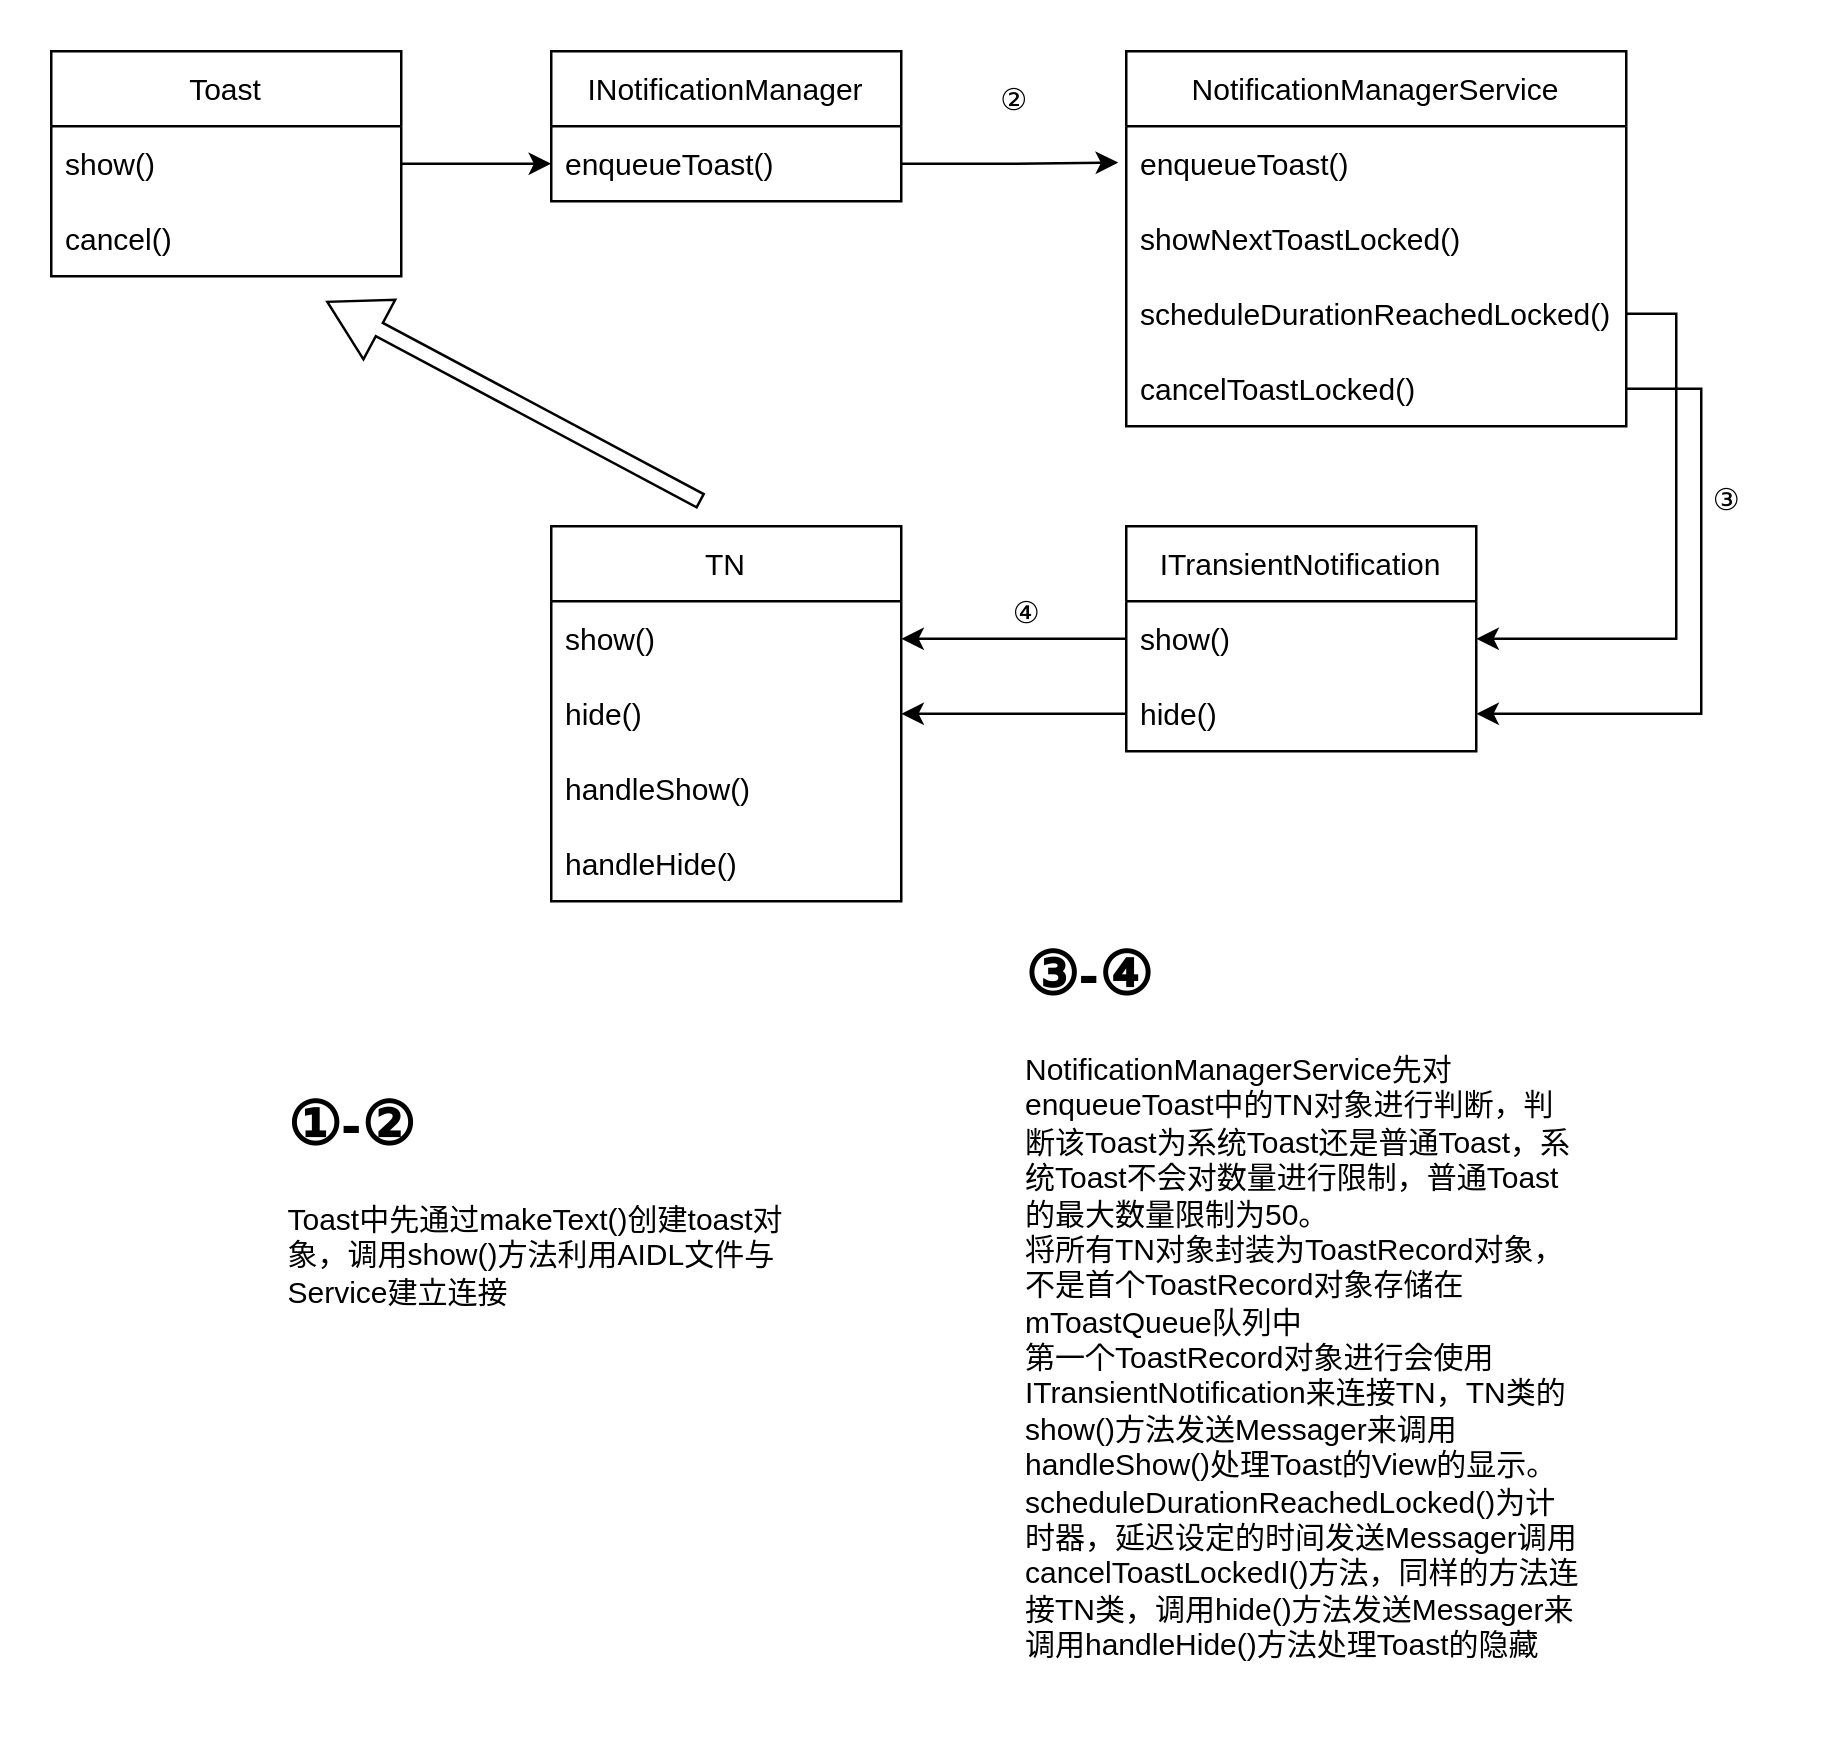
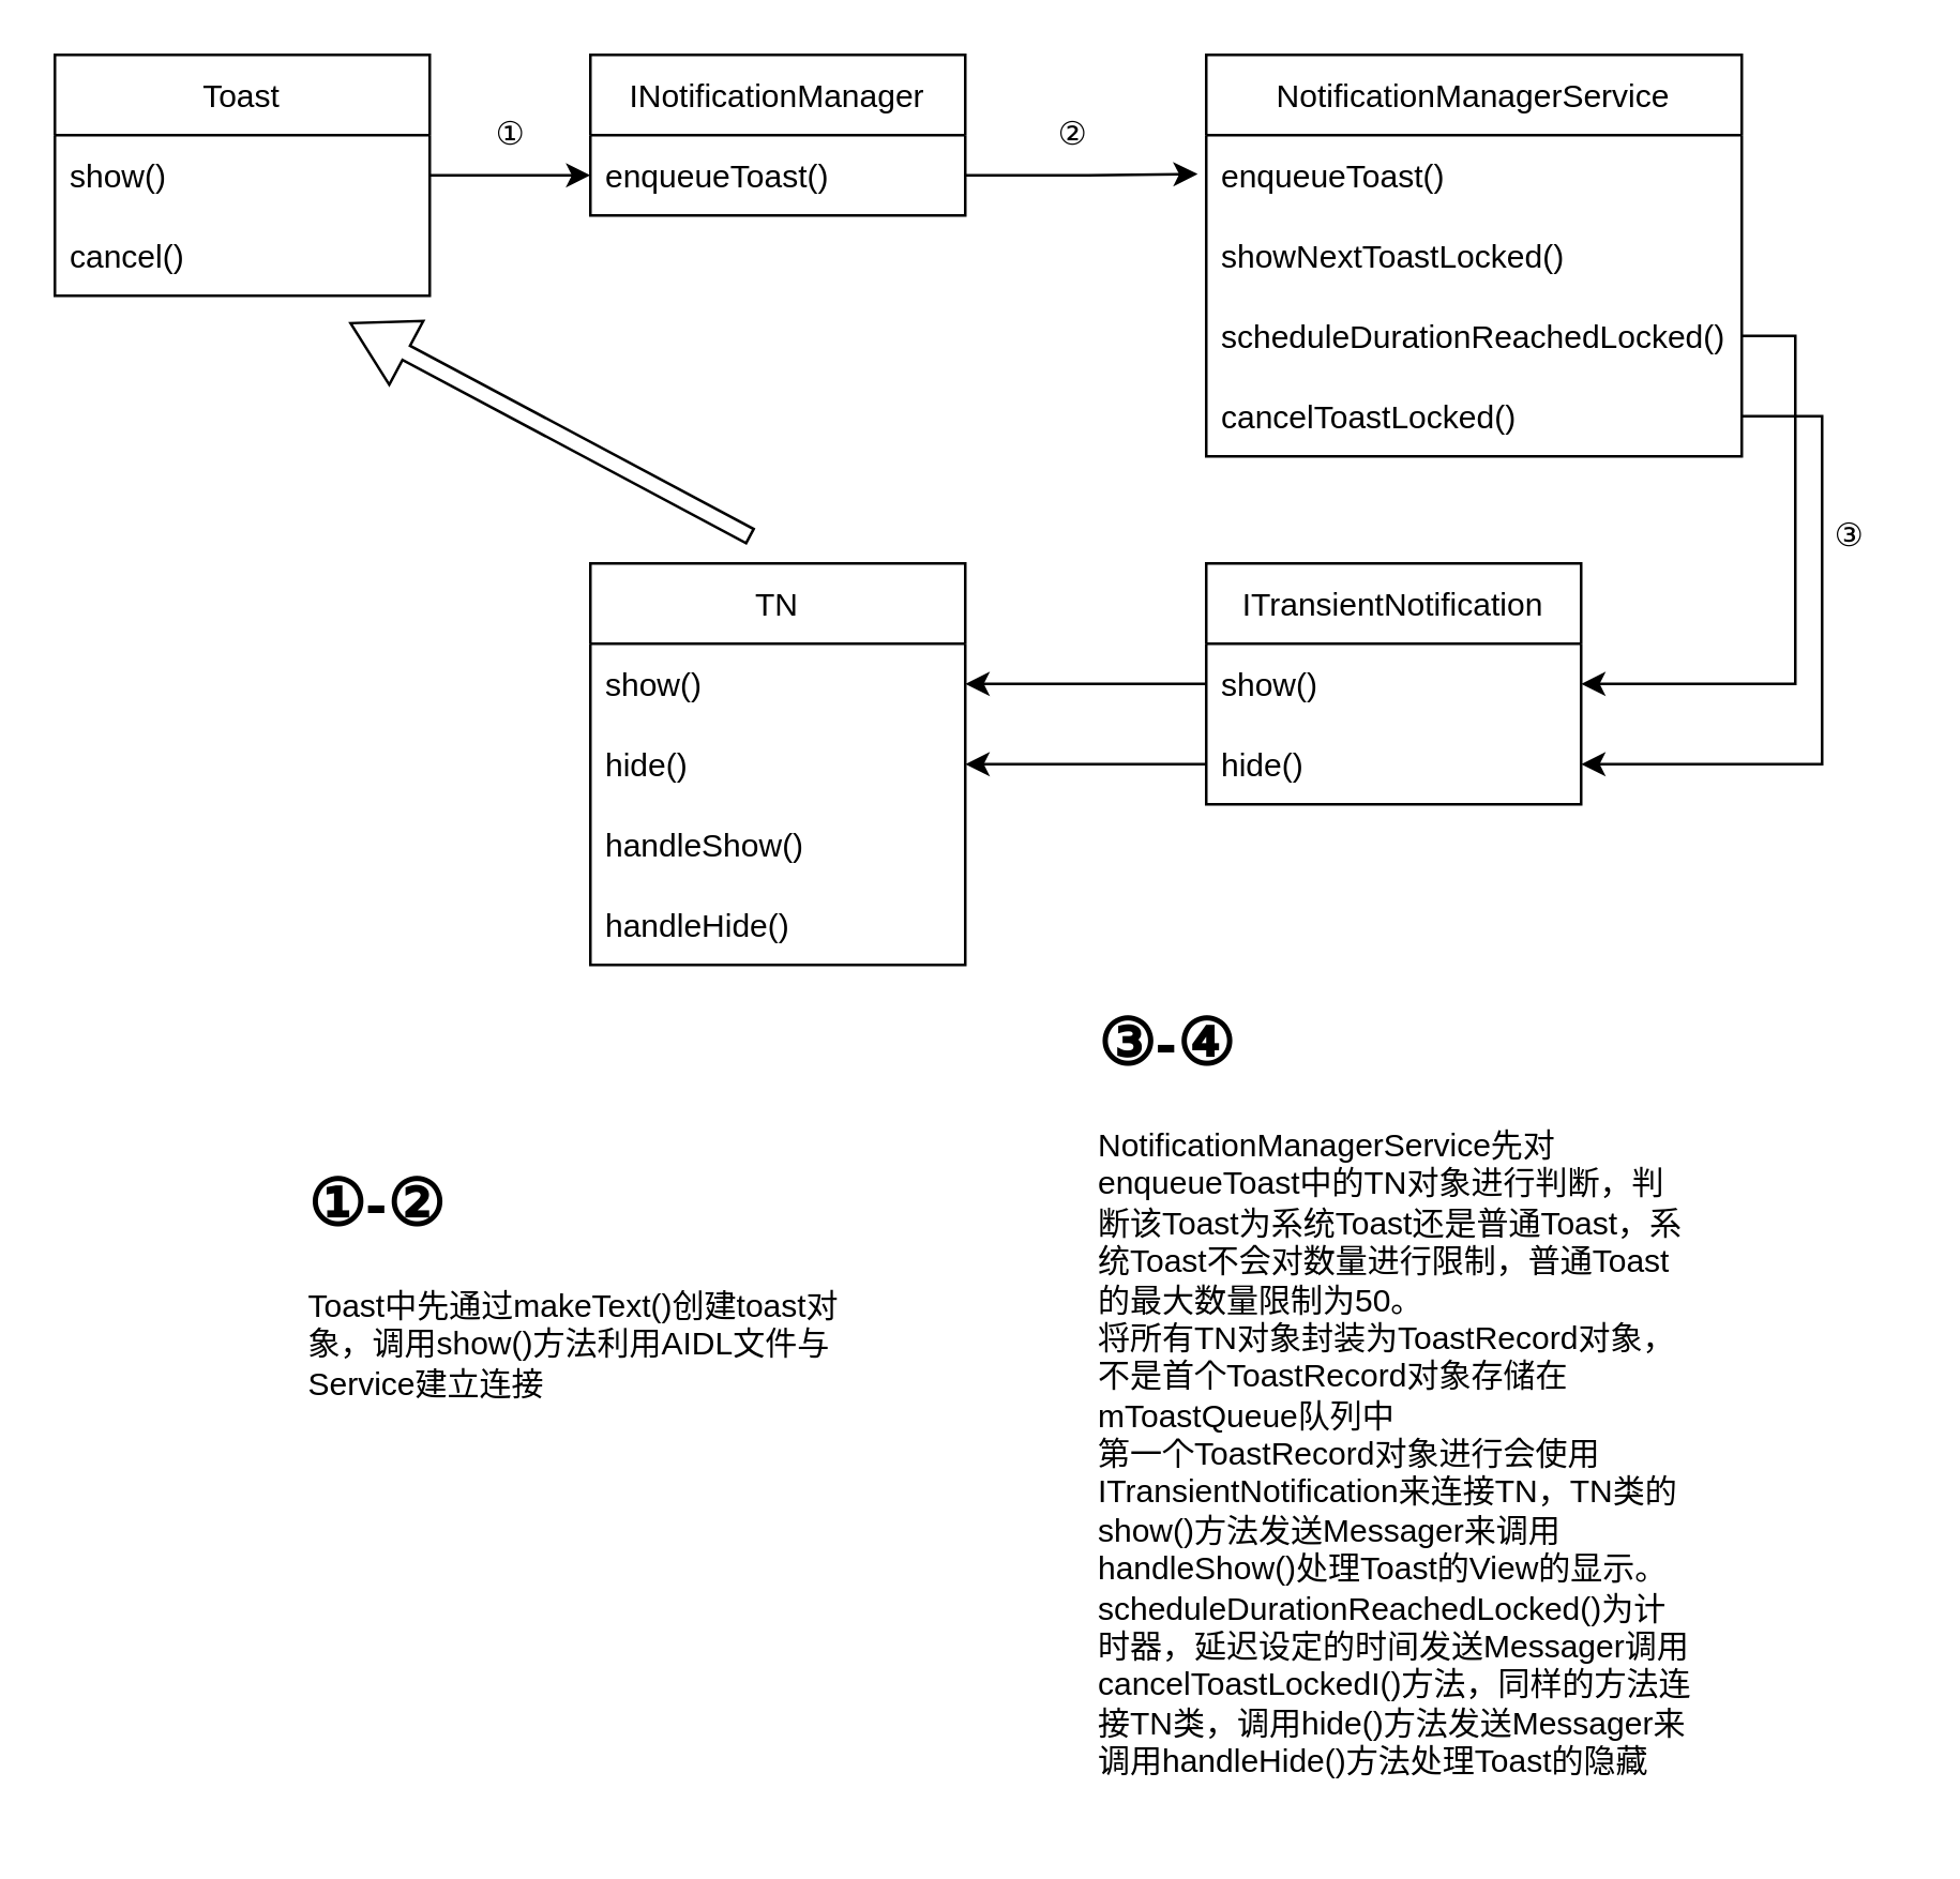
  <mxCell id="0" />
  <mxCell id="1" parent="0" />
  <mxCell id="2" value="&lt;h1&gt;①-②&lt;/h1&gt;&lt;div&gt;Toast中先通过makeText()创建toast对象，调用show()方法利用AIDL文件与Service建立连接&lt;/div&gt;" style="text;html=1;strokeColor=none;fillColor=none;spacing=5;spacingTop=-20;whiteSpace=wrap;overflow=hidden;rounded=0;" vertex="1" parent="1"><mxGeometry x="110" y="430" width="220" height="120" as="geometry" /></mxCell>
  <mxCell id="3" value="&lt;h1&gt;③-④&lt;/h1&gt;&lt;div&gt;NotificationManagerService先对enqueueToast中的TN对象进行判断，判断该Toast为系统Toast还是普通Toast，系统Toast不会对数量进行限制，普通Toast的最大数量限制为50。&lt;/div&gt;&lt;div&gt;将所有TN对象封装为ToastRecord对象，不是首个ToastRecord对象存储在mToastQueue队列中&lt;/div&gt;&lt;div&gt;第一个ToastRecord对象进行会使用&lt;/div&gt;&lt;span style=&quot;text-align: center;&quot;&gt;ITransientNotification来连接TN，TN类的show()方法发送Messager来调用handleShow()处理Toast的View的显示。&lt;br&gt;scheduleDurationReachedLocked()为计时器，延迟设定的时间发送Messager调用cancelToastLockedI()方法，同样的方法连接TN类，调用hide()方法发送Messager来调用handleHide()方法处理Toast的隐藏&lt;br&gt;&lt;/span&gt;" style="text;html=1;strokeColor=none;fillColor=none;spacing=5;spacingTop=-20;whiteSpace=wrap;overflow=hidden;rounded=0;" vertex="1" parent="1"><mxGeometry x="405" y="370" width="230" height="310" as="geometry" /></mxCell>
  <mxCell id="4" value="Toast" style="swimlane;fontStyle=0;childLayout=stackLayout;horizontal=1;startSize=30;horizontalStack=0;resizeParent=1;resizeParentMax=0;resizeLast=0;collapsible=1;marginBottom=0;" vertex="1" parent="1"><mxGeometry x="20" y="20" width="140" height="90" as="geometry" /></mxCell>
  <mxCell id="5" value="show()" style="text;strokeColor=none;fillColor=none;align=left;verticalAlign=middle;spacingLeft=4;spacingRight=4;overflow=hidden;points=[[0,0.5],[1,0.5]];portConstraint=eastwest;rotatable=0;" vertex="1" parent="4"><mxGeometry y="30" width="140" height="30" as="geometry" /></mxCell>
  <mxCell id="6" value="cancel()" style="text;strokeColor=none;fillColor=none;align=left;verticalAlign=middle;spacingLeft=4;spacingRight=4;overflow=hidden;points=[[0,0.5],[1,0.5]];portConstraint=eastwest;rotatable=0;" vertex="1" parent="4"><mxGeometry y="60" width="140" height="30" as="geometry" /></mxCell>
  <mxCell id="7" style="edgeStyle=orthogonalEdgeStyle;rounded=0;orthogonalLoop=1;jettySize=auto;html=1;exitX=1;exitY=0.5;exitDx=0;exitDy=0;" edge="1" parent="4" source="5" target="5"><mxGeometry relative="1" as="geometry" /></mxCell>
  <mxCell id="8" value="INotificationManager" style="swimlane;fontStyle=0;childLayout=stackLayout;horizontal=1;startSize=30;horizontalStack=0;resizeParent=1;resizeParentMax=0;resizeLast=0;collapsible=1;marginBottom=0;" vertex="1" parent="1"><mxGeometry x="220" y="20" width="140" height="60" as="geometry" /></mxCell>
  <mxCell id="9" value="enqueueToast()" style="text;strokeColor=none;fillColor=none;align=left;verticalAlign=middle;spacingLeft=4;spacingRight=4;overflow=hidden;points=[[0,0.5],[1,0.5]];portConstraint=eastwest;rotatable=0;" vertex="1" parent="8"><mxGeometry y="30" width="140" height="30" as="geometry" /></mxCell>
  <mxCell id="10" style="edgeStyle=orthogonalEdgeStyle;rounded=0;orthogonalLoop=1;jettySize=auto;html=1;exitX=1;exitY=0.5;exitDx=0;exitDy=0;entryX=0;entryY=0.5;entryDx=0;entryDy=0;" edge="1" parent="1" source="5" target="9"><mxGeometry relative="1" as="geometry" /></mxCell>
  <mxCell id="11" value="NotificationManagerService" style="swimlane;fontStyle=0;childLayout=stackLayout;horizontal=1;startSize=30;horizontalStack=0;resizeParent=1;resizeParentMax=0;resizeLast=0;collapsible=1;marginBottom=0;" vertex="1" parent="1"><mxGeometry x="450" y="20" width="200" height="150" as="geometry" /></mxCell>
  <mxCell id="12" value="enqueueToast()" style="text;strokeColor=none;fillColor=none;align=left;verticalAlign=middle;spacingLeft=4;spacingRight=4;overflow=hidden;points=[[0,0.5],[1,0.5]];portConstraint=eastwest;rotatable=0;" vertex="1" parent="11"><mxGeometry y="30" width="200" height="30" as="geometry" /></mxCell>
  <mxCell id="13" value="showNextToastLocked()" style="text;strokeColor=none;fillColor=none;align=left;verticalAlign=middle;spacingLeft=4;spacingRight=4;overflow=hidden;points=[[0,0.5],[1,0.5]];portConstraint=eastwest;rotatable=0;" vertex="1" parent="11"><mxGeometry y="60" width="200" height="30" as="geometry" /></mxCell>
  <mxCell id="14" value="scheduleDurationReachedLocked()" style="text;strokeColor=none;fillColor=none;align=left;verticalAlign=middle;spacingLeft=4;spacingRight=4;overflow=hidden;points=[[0,0.5],[1,0.5]];portConstraint=eastwest;rotatable=0;" vertex="1" parent="11"><mxGeometry y="90" width="200" height="30" as="geometry" /></mxCell>
  <mxCell id="15" value="cancelToastLocked()" style="text;strokeColor=none;fillColor=none;align=left;verticalAlign=middle;spacingLeft=4;spacingRight=4;overflow=hidden;points=[[0,0.5],[1,0.5]];portConstraint=eastwest;rotatable=0;" vertex="1" parent="11"><mxGeometry y="120" width="200" height="30" as="geometry" /></mxCell>
  <mxCell id="16" style="edgeStyle=orthogonalEdgeStyle;rounded=0;orthogonalLoop=1;jettySize=auto;html=1;exitX=1;exitY=0.5;exitDx=0;exitDy=0;entryX=-0.016;entryY=0.484;entryDx=0;entryDy=0;entryPerimeter=0;" edge="1" parent="1" source="9" target="12"><mxGeometry relative="1" as="geometry" /></mxCell>
  <mxCell id="17" style="edgeStyle=orthogonalEdgeStyle;rounded=0;orthogonalLoop=1;jettySize=auto;html=1;entryX=1;entryY=0.5;entryDx=0;entryDy=0;" edge="1" parent="1" source="18" target="24"><mxGeometry relative="1" as="geometry" /></mxCell>
  <mxCell id="18" value="ITransientNotification" style="swimlane;fontStyle=0;childLayout=stackLayout;horizontal=1;startSize=30;horizontalStack=0;resizeParent=1;resizeParentMax=0;resizeLast=0;collapsible=1;marginBottom=0;" vertex="1" parent="1"><mxGeometry x="450" y="210" width="140" height="90" as="geometry" /></mxCell>
  <mxCell id="19" value="show()" style="text;strokeColor=none;fillColor=none;align=left;verticalAlign=middle;spacingLeft=4;spacingRight=4;overflow=hidden;points=[[0,0.5],[1,0.5]];portConstraint=eastwest;rotatable=0;" vertex="1" parent="18"><mxGeometry y="30" width="140" height="30" as="geometry" /></mxCell>
  <mxCell id="20" value="hide()" style="text;strokeColor=none;fillColor=none;align=left;verticalAlign=middle;spacingLeft=4;spacingRight=4;overflow=hidden;points=[[0,0.5],[1,0.5]];portConstraint=eastwest;rotatable=0;" vertex="1" parent="18"><mxGeometry y="60" width="140" height="30" as="geometry" /></mxCell>
  <mxCell id="21" style="edgeStyle=orthogonalEdgeStyle;rounded=0;orthogonalLoop=1;jettySize=auto;html=1;exitX=1;exitY=0.5;exitDx=0;exitDy=0;entryX=1;entryY=0.5;entryDx=0;entryDy=0;" edge="1" parent="1" source="14" target="19"><mxGeometry relative="1" as="geometry" /></mxCell>
  <mxCell id="22" style="edgeStyle=orthogonalEdgeStyle;rounded=0;orthogonalLoop=1;jettySize=auto;html=1;exitX=1;exitY=0.5;exitDx=0;exitDy=0;entryX=1;entryY=0.5;entryDx=0;entryDy=0;" edge="1" parent="1" source="15" target="20"><mxGeometry relative="1" as="geometry"><Array as="points"><mxPoint x="680" y="155" /><mxPoint x="680" y="285" /></Array></mxGeometry></mxCell>
  <mxCell id="23" value="TN" style="swimlane;fontStyle=0;childLayout=stackLayout;horizontal=1;startSize=30;horizontalStack=0;resizeParent=1;resizeParentMax=0;resizeLast=0;collapsible=1;marginBottom=0;" vertex="1" parent="1"><mxGeometry x="220" y="210" width="140" height="150" as="geometry" /></mxCell>
  <mxCell id="24" value="show()" style="text;strokeColor=none;fillColor=none;align=left;verticalAlign=middle;spacingLeft=4;spacingRight=4;overflow=hidden;points=[[0,0.5],[1,0.5]];portConstraint=eastwest;rotatable=0;" vertex="1" parent="23"><mxGeometry y="30" width="140" height="30" as="geometry" /></mxCell>
  <mxCell id="25" value="hide()" style="text;strokeColor=none;fillColor=none;align=left;verticalAlign=middle;spacingLeft=4;spacingRight=4;overflow=hidden;points=[[0,0.5],[1,0.5]];portConstraint=eastwest;rotatable=0;" vertex="1" parent="23"><mxGeometry y="60" width="140" height="30" as="geometry" /></mxCell>
  <mxCell id="26" value="handleShow()" style="text;strokeColor=none;fillColor=none;align=left;verticalAlign=middle;spacingLeft=4;spacingRight=4;overflow=hidden;points=[[0,0.5],[1,0.5]];portConstraint=eastwest;rotatable=0;" vertex="1" parent="23"><mxGeometry y="90" width="140" height="30" as="geometry" /></mxCell>
  <mxCell id="27" value="handleHide()" style="text;strokeColor=none;fillColor=none;align=left;verticalAlign=middle;spacingLeft=4;spacingRight=4;overflow=hidden;points=[[0,0.5],[1,0.5]];portConstraint=eastwest;rotatable=0;" vertex="1" parent="23"><mxGeometry y="120" width="140" height="30" as="geometry" /></mxCell>
  <mxCell id="28" value="" style="shape=flexArrow;endArrow=classic;html=1;rounded=0;width=6;endSize=7.52;" edge="1" parent="1"><mxGeometry width="50" height="50" relative="1" as="geometry"><mxPoint x="280" y="200" as="sourcePoint" /><mxPoint x="130" y="120" as="targetPoint" /></mxGeometry></mxCell>
- <mxCell id="30" value="②" style="text;html=1;align=center;verticalAlign=middle;resizable=0;points=[];autosize=1;strokeColor=none;fillColor=none;" vertex="1" parent="1"><mxGeometry x="385" y="25" width="40" height="30" as="geometry" /></mxCell>
+ <mxCell id="29" value="①" style="text;html=1;align=center;verticalAlign=middle;resizable=0;points=[];autosize=1;strokeColor=none;fillColor=none;" vertex="1" parent="1"><mxGeometry x="170" y="35" width="40" height="30" as="geometry" /></mxCell>
+ <mxCell id="30" value="②" style="text;html=1;align=center;verticalAlign=middle;resizable=0;points=[];autosize=1;strokeColor=none;fillColor=none;" vertex="1" parent="1"><mxGeometry x="380" y="35" width="40" height="30" as="geometry" /></mxCell>
  <mxCell id="31" value="③" style="text;html=1;align=center;verticalAlign=middle;resizable=0;points=[];autosize=1;strokeColor=none;fillColor=none;" vertex="1" parent="1"><mxGeometry x="670" y="185" width="40" height="30" as="geometry" /></mxCell>
- <mxCell id="32" value="④" style="text;html=1;align=center;verticalAlign=middle;resizable=0;points=[];autosize=1;strokeColor=none;fillColor=none;" vertex="1" parent="1"><mxGeometry x="390" y="230" width="40" height="30" as="geometry" /></mxCell>
  <mxCell id="33" style="edgeStyle=orthogonalEdgeStyle;rounded=0;orthogonalLoop=1;jettySize=auto;html=1;entryX=1;entryY=0.5;entryDx=0;entryDy=0;" edge="1" parent="1" source="20" target="25"><mxGeometry relative="1" as="geometry" /></mxCell>
